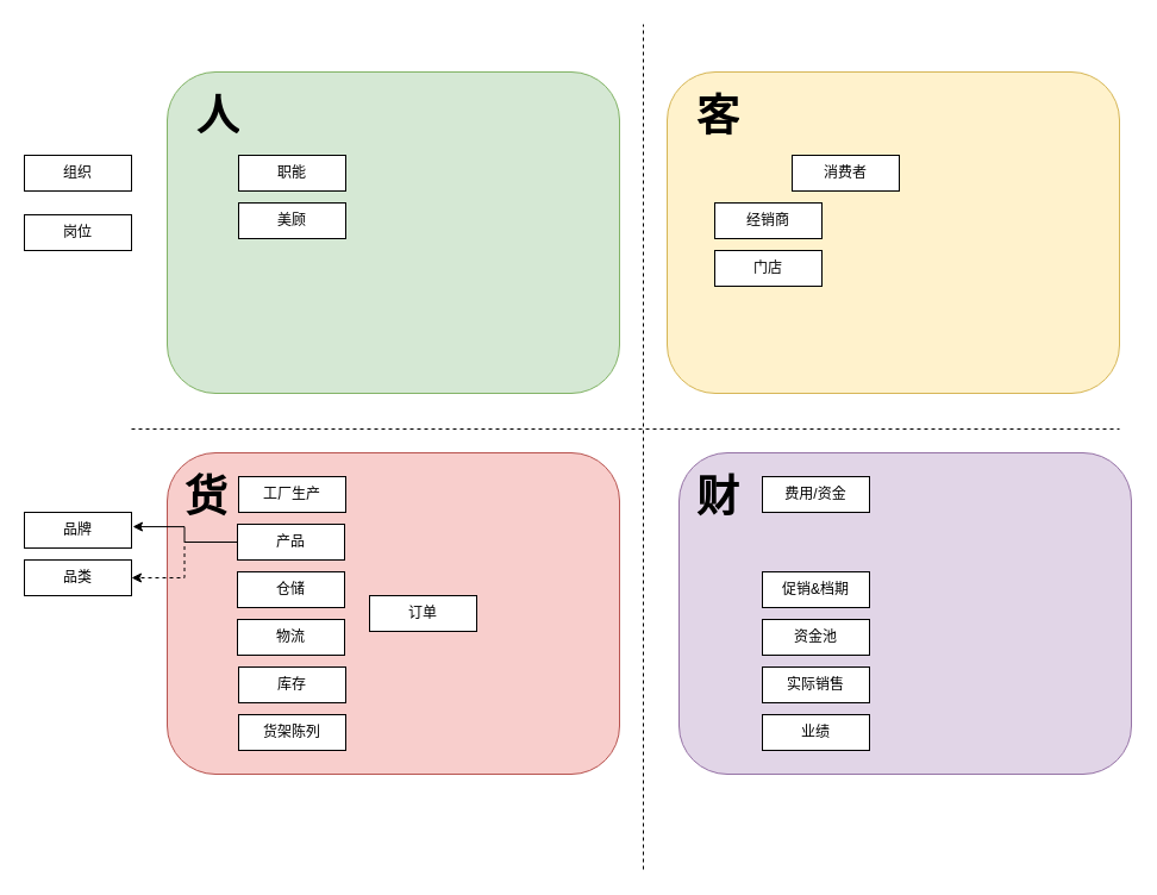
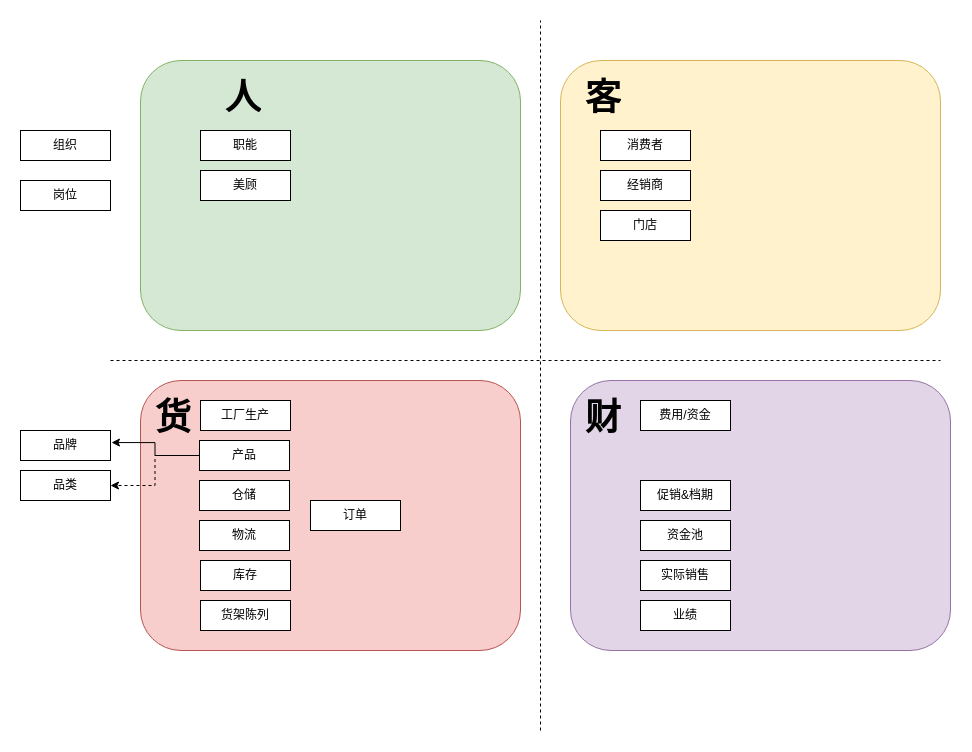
  <mxCell id="0" />
  <mxCell id="1" parent="0" />
  <mxCell id="2" value="" style="endArrow=none;html=1;rounded=0;dashed=1;movable=0;resizable=0;rotatable=0;deletable=0;editable=0;locked=1;connectable=0;" edge="1" parent="1"><mxGeometry width="50" height="50" relative="1" as="geometry"><mxPoint x="540" y="730" as="sourcePoint" /><mxPoint x="540" y="20" as="targetPoint" /></mxGeometry></mxCell>
  <mxCell id="3" value="" style="rounded=1;whiteSpace=wrap;html=1;fillColor=#d5e8d4;strokeColor=#82b366;movable=0;resizable=0;rotatable=0;deletable=0;editable=0;locked=1;connectable=0;" vertex="1" parent="1"><mxGeometry x="140" y="60" width="380" height="270" as="geometry" /></mxCell>
  <mxCell id="4" value="" style="rounded=1;whiteSpace=wrap;html=1;fillColor=#fff2cc;strokeColor=#d6b656;movable=0;resizable=0;rotatable=0;deletable=0;editable=0;locked=1;connectable=0;" vertex="1" parent="1"><mxGeometry x="560" y="60" width="380" height="270" as="geometry" /></mxCell>
  <mxCell id="5" value="" style="endArrow=none;html=1;rounded=0;dashed=1;movable=0;resizable=0;rotatable=0;deletable=0;editable=0;locked=1;connectable=0;" edge="1" parent="1"><mxGeometry width="50" height="50" relative="1" as="geometry"><mxPoint x="110" y="360" as="sourcePoint" /><mxPoint x="940" y="360" as="targetPoint" /></mxGeometry></mxCell>
  <mxCell id="6" value="" style="rounded=1;whiteSpace=wrap;html=1;fillColor=#f8cecc;strokeColor=#b85450;movable=0;resizable=0;rotatable=0;deletable=0;editable=0;locked=1;connectable=0;" vertex="1" parent="1"><mxGeometry x="140" y="380" width="380" height="270" as="geometry" /></mxCell>
  <mxCell id="7" value="" style="rounded=1;whiteSpace=wrap;html=1;fillColor=#e1d5e7;strokeColor=#9673a6;movable=0;resizable=0;rotatable=0;deletable=0;editable=0;locked=1;connectable=0;" vertex="1" parent="1"><mxGeometry x="570" y="380" width="380" height="270" as="geometry" /></mxCell>
  <mxCell id="8" value="职能" style="rounded=0;whiteSpace=wrap;html=1;" vertex="1" parent="1"><mxGeometry x="200" y="130" width="90" height="30" as="geometry" /></mxCell>
  <mxCell id="9" value="美顾" style="rounded=0;whiteSpace=wrap;html=1;" vertex="1" parent="1"><mxGeometry x="200" y="170" width="90" height="30" as="geometry" /></mxCell>
  <mxCell id="10" value="经销商" style="rounded=0;whiteSpace=wrap;html=1;" vertex="1" parent="1"><mxGeometry x="600" y="170" width="90" height="30" as="geometry" /></mxCell>
- <mxCell id="11" value="&lt;h1&gt;&lt;font style=&quot;font-size: 36px;&quot;&gt;人&lt;/font&gt;&lt;/h1&gt;" style="text;html=1;spacing=5;spacingTop=-20;whiteSpace=wrap;overflow=hidden;rounded=0;movable=0;resizable=0;rotatable=0;deletable=0;editable=0;locked=1;connectable=0;" vertex="1" parent="1"><mxGeometry x="160" y="70" width="70" height="50" as="geometry" /></mxCell>
+ <mxCell id="11" value="&lt;h1&gt;&lt;font style=&quot;font-size: 36px;&quot;&gt;人&lt;/font&gt;&lt;/h1&gt;" style="text;html=1;spacing=5;spacingTop=-20;whiteSpace=wrap;overflow=hidden;rounded=0;movable=0;resizable=0;rotatable=0;deletable=0;editable=0;locked=1;connectable=0;" vertex="1" parent="1"><mxGeometry x="220" y="70" width="70" height="50" as="geometry" /></mxCell>
  <mxCell id="12" value="&lt;h1&gt;&lt;font style=&quot;font-size: 36px;&quot;&gt;客&lt;/font&gt;&lt;/h1&gt;" style="text;html=1;spacing=5;spacingTop=-20;whiteSpace=wrap;overflow=hidden;rounded=0;movable=0;resizable=0;rotatable=0;deletable=0;editable=0;locked=1;connectable=0;" vertex="1" parent="1"><mxGeometry x="580" y="70" width="70" height="50" as="geometry" /></mxCell>
  <mxCell id="13" value="&lt;h1&gt;&lt;font style=&quot;font-size: 36px;&quot;&gt;货&lt;/font&gt;&lt;/h1&gt;" style="text;html=1;spacing=5;spacingTop=-20;whiteSpace=wrap;overflow=hidden;rounded=0;movable=0;resizable=0;rotatable=0;deletable=0;editable=0;locked=1;connectable=0;" vertex="1" parent="1"><mxGeometry x="150" y="390" width="70" height="50" as="geometry" /></mxCell>
  <mxCell id="14" value="&lt;h1&gt;&lt;font style=&quot;font-size: 36px;&quot;&gt;财&lt;/font&gt;&lt;/h1&gt;" style="text;html=1;spacing=5;spacingTop=-20;whiteSpace=wrap;overflow=hidden;rounded=0;movable=0;resizable=0;rotatable=0;deletable=0;editable=0;locked=1;connectable=0;" vertex="1" parent="1"><mxGeometry x="580" y="390" width="70" height="50" as="geometry" /></mxCell>
- <mxCell id="15" value="消费者" style="rounded=0;whiteSpace=wrap;html=1;" vertex="1" parent="1"><mxGeometry x="665" y="130" width="90" height="30" as="geometry" /></mxCell>
+ <mxCell id="15" value="消费者" style="rounded=0;whiteSpace=wrap;html=1;" vertex="1" parent="1"><mxGeometry x="600" y="130" width="90" height="30" as="geometry" /></mxCell>
  <mxCell id="16" value="门店" style="rounded=0;whiteSpace=wrap;html=1;" vertex="1" parent="1"><mxGeometry x="600" y="210" width="90" height="30" as="geometry" /></mxCell>
  <mxCell id="17" value="组织" style="rounded=0;whiteSpace=wrap;html=1;" vertex="1" parent="1"><mxGeometry x="20" y="130" width="90" height="30" as="geometry" /></mxCell>
  <mxCell id="18" value="岗位" style="rounded=0;whiteSpace=wrap;html=1;" vertex="1" parent="1"><mxGeometry x="20" y="180" width="90" height="30" as="geometry" /></mxCell>
  <mxCell id="19" style="edgeStyle=orthogonalEdgeStyle;rounded=0;orthogonalLoop=1;jettySize=auto;html=1;exitX=0;exitY=0.5;exitDx=0;exitDy=0;entryX=1;entryY=0.5;entryDx=0;entryDy=0;dashed=1;" edge="1" parent="1" source="20" target="22"><mxGeometry relative="1" as="geometry" /></mxCell>
  <mxCell id="20" value="产品" style="rounded=0;whiteSpace=wrap;html=1;" vertex="1" parent="1"><mxGeometry x="199" y="440" width="90" height="30" as="geometry" /></mxCell>
  <mxCell id="21" value="品牌" style="rounded=0;whiteSpace=wrap;html=1;" vertex="1" parent="1"><mxGeometry x="20" y="430" width="90" height="30" as="geometry" /></mxCell>
  <mxCell id="22" value="品类" style="rounded=0;whiteSpace=wrap;html=1;" vertex="1" parent="1"><mxGeometry x="20" y="470" width="90" height="30" as="geometry" /></mxCell>
  <mxCell id="23" value="货架陈列" style="rounded=0;whiteSpace=wrap;html=1;" vertex="1" parent="1"><mxGeometry x="200" y="600" width="90" height="30" as="geometry" /></mxCell>
  <mxCell id="24" value="物流" style="rounded=0;whiteSpace=wrap;html=1;" vertex="1" parent="1"><mxGeometry x="199" y="520" width="90" height="30" as="geometry" /></mxCell>
  <mxCell id="25" value="库存" style="rounded=0;whiteSpace=wrap;html=1;" vertex="1" parent="1"><mxGeometry x="200" y="560" width="90" height="30" as="geometry" /></mxCell>
  <mxCell id="26" value="仓储" style="rounded=0;whiteSpace=wrap;html=1;" vertex="1" parent="1"><mxGeometry x="199" y="480" width="90" height="30" as="geometry" /></mxCell>
  <mxCell id="27" value="费用/资金" style="rounded=0;whiteSpace=wrap;html=1;" vertex="1" parent="1"><mxGeometry x="640" y="400" width="90" height="30" as="geometry" /></mxCell>
  <mxCell id="28" value="促销&amp;amp;档期" style="rounded=0;whiteSpace=wrap;html=1;" vertex="1" parent="1"><mxGeometry x="640" y="480" width="90" height="30" as="geometry" /></mxCell>
  <mxCell id="29" value="工厂生产" style="rounded=0;whiteSpace=wrap;html=1;" vertex="1" parent="1"><mxGeometry x="200" y="400" width="90" height="30" as="geometry" /></mxCell>
  <mxCell id="30" value="订单" style="rounded=0;whiteSpace=wrap;html=1;" vertex="1" parent="1"><mxGeometry x="310" y="500" width="90" height="30" as="geometry" /></mxCell>
  <mxCell id="31" value="业绩" style="rounded=0;whiteSpace=wrap;html=1;" vertex="1" parent="1"><mxGeometry x="640" y="600" width="90" height="30" as="geometry" /></mxCell>
  <mxCell id="32" value="资金池" style="rounded=0;whiteSpace=wrap;html=1;" vertex="1" parent="1"><mxGeometry x="640" y="520" width="90" height="30" as="geometry" /></mxCell>
  <mxCell id="33" value="实际销售" style="rounded=0;whiteSpace=wrap;html=1;" vertex="1" parent="1"><mxGeometry x="640" y="560" width="90" height="30" as="geometry" /></mxCell>
  <mxCell id="34" style="edgeStyle=orthogonalEdgeStyle;rounded=0;orthogonalLoop=1;jettySize=auto;html=1;exitX=0;exitY=0.5;exitDx=0;exitDy=0;entryX=1.011;entryY=0.402;entryDx=0;entryDy=0;entryPerimeter=0;" edge="1" parent="1" source="20" target="21"><mxGeometry relative="1" as="geometry" /></mxCell>
